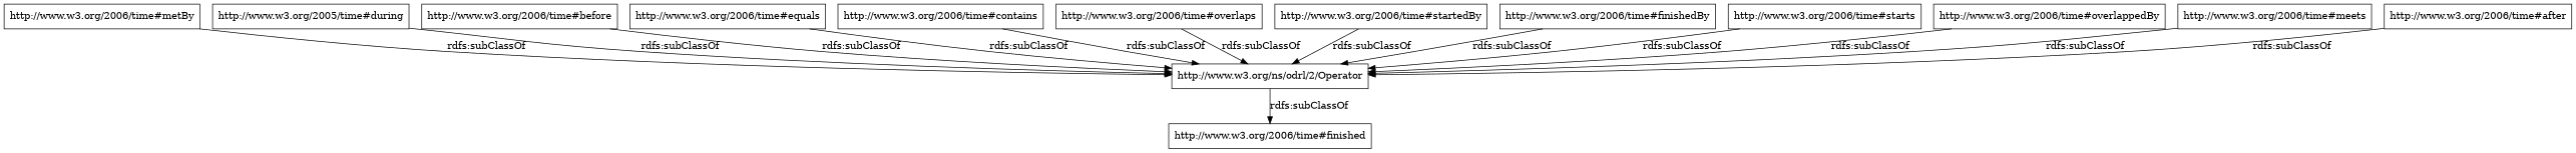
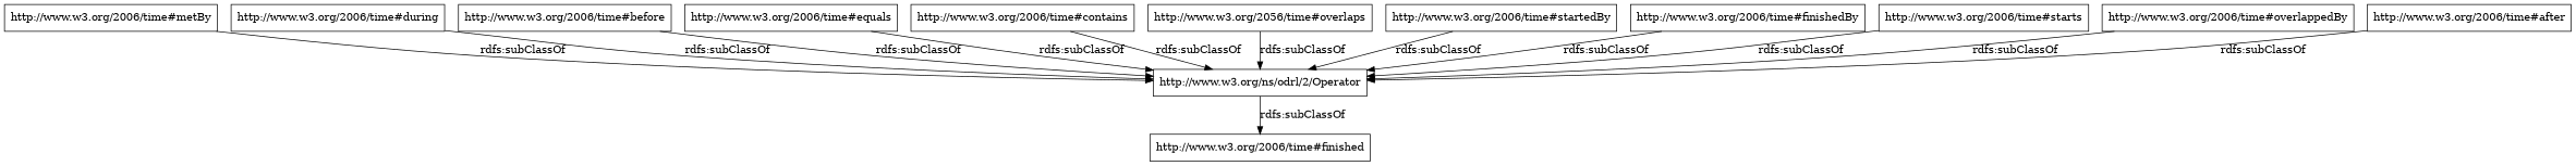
  digraph {
    rankdir=TB
    node [color=black shape=rectangle]
    "http://www.w3.org/2006/time#metBy"
    "http://www.w3.org/ns/odrl/2/Operator"
    "http://www.w3.org/2006/time#finished"
-   "http://www.w3.org/2006/time#during" [label="http://www.w3.org/2005/time#during"]
+   "http://www.w3.org/2006/time#during"
    "http://www.w3.org/2006/time#before"
    "http://www.w3.org/2006/time#equals"
    "http://www.w3.org/2006/time#contains"
-   "http://www.w3.org/2006/time#overlaps"
+   "http://www.w3.org/2006/time#overlaps" [label="http://www.w3.org/2056/time#overlaps"]
    "http://www.w3.org/2006/time#startedBy"
    "http://www.w3.org/2006/time#finishedBy"
    "http://www.w3.org/2006/time#starts"
    "http://www.w3.org/2006/time#overlappedBy"
-   "http://www.w3.org/2006/time#meets"
    "http://www.w3.org/2006/time#after"
    "http://www.w3.org/2006/time#metBy" -> "http://www.w3.org/ns/odrl/2/Operator" [label="rdfs:subClassOf"]
    "http://www.w3.org/ns/odrl/2/Operator" -> "http://www.w3.org/2006/time#finished" [label="rdfs:subClassOf"]
    "http://www.w3.org/2006/time#during" -> "http://www.w3.org/ns/odrl/2/Operator" [label="rdfs:subClassOf"]
    "http://www.w3.org/2006/time#before" -> "http://www.w3.org/ns/odrl/2/Operator" [label="rdfs:subClassOf"]
    "http://www.w3.org/2006/time#equals" -> "http://www.w3.org/ns/odrl/2/Operator" [label="rdfs:subClassOf"]
    "http://www.w3.org/2006/time#contains" -> "http://www.w3.org/ns/odrl/2/Operator" [label="rdfs:subClassOf"]
    "http://www.w3.org/2006/time#overlaps" -> "http://www.w3.org/ns/odrl/2/Operator" [label="rdfs:subClassOf"]
    "http://www.w3.org/2006/time#startedBy" -> "http://www.w3.org/ns/odrl/2/Operator" [label="rdfs:subClassOf"]
    "http://www.w3.org/2006/time#finishedBy" -> "http://www.w3.org/ns/odrl/2/Operator" [label="rdfs:subClassOf"]
    "http://www.w3.org/2006/time#starts" -> "http://www.w3.org/ns/odrl/2/Operator" [label="rdfs:subClassOf"]
    "http://www.w3.org/2006/time#overlappedBy" -> "http://www.w3.org/ns/odrl/2/Operator" [label="rdfs:subClassOf"]
-   "http://www.w3.org/2006/time#meets" -> "http://www.w3.org/ns/odrl/2/Operator" [label="rdfs:subClassOf"]
    "http://www.w3.org/2006/time#after" -> "http://www.w3.org/ns/odrl/2/Operator" [label="rdfs:subClassOf"]
  }
